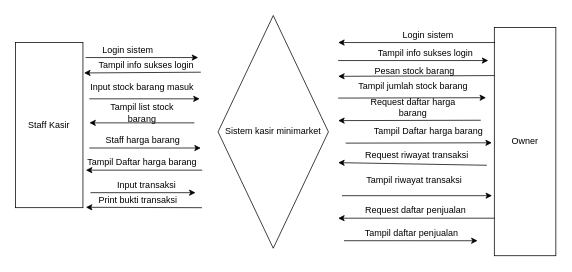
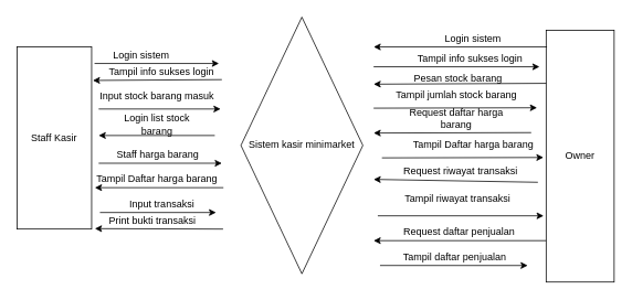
  <mxCell id="0" />
  <mxCell id="1" parent="0" />
  <mxCell id="2" value="Staff Kasir" style="rounded=0;whiteSpace=wrap;html=1;" vertex="1" parent="1"><mxGeometry x="20" y="56" width="90" height="220" as="geometry" /></mxCell>
  <mxCell id="3" value="Owner" style="rounded=0;whiteSpace=wrap;html=1;" vertex="1" parent="1"><mxGeometry x="658" y="36" width="82" height="304" as="geometry" /></mxCell>
  <mxCell id="4" value="" style="endArrow=classic;html=1;" edge="1" parent="1"><mxGeometry width="50" height="50" relative="1" as="geometry"><mxPoint x="118.5" y="131" as="sourcePoint" /><mxPoint x="265.5" y="131" as="targetPoint" /></mxGeometry></mxCell>
  <mxCell id="5" value="Input transaksi" style="text;html=1;strokeColor=none;fillColor=none;align=center;verticalAlign=middle;whiteSpace=wrap;rounded=0;" vertex="1" parent="1"><mxGeometry x="135.14" y="236" width="120" height="20" as="geometry" /></mxCell>
  <mxCell id="6" value="" style="endArrow=classic;html=1;" edge="1" parent="1"><mxGeometry width="50" height="50" relative="1" as="geometry"><mxPoint x="450" y="130" as="sourcePoint" /><mxPoint x="647" y="129.5" as="targetPoint" /></mxGeometry></mxCell>
  <mxCell id="7" value="" style="endArrow=classic;html=1;exitX=1;exitY=1;exitDx=0;exitDy=0;" edge="1" parent="1" source="25"><mxGeometry width="50" height="50" relative="1" as="geometry"><mxPoint x="290.01" y="226" as="sourcePoint" /><mxPoint x="113.89" y="226" as="targetPoint" /></mxGeometry></mxCell>
- <mxCell id="8" value="Tampil list stock barang" style="text;html=1;strokeColor=none;fillColor=none;align=center;verticalAlign=middle;whiteSpace=wrap;rounded=0;" vertex="1" parent="1"><mxGeometry x="128.89" y="140" width="120" height="20" as="geometry" /></mxCell>
+ <mxCell id="8" value="Login list stock barang" style="text;html=1;strokeColor=none;fillColor=none;align=center;verticalAlign=middle;whiteSpace=wrap;rounded=0;" vertex="1" parent="1"><mxGeometry x="128.89" y="140" width="120" height="20" as="geometry" /></mxCell>
  <mxCell id="9" value="" style="endArrow=classic;html=1;" edge="1" parent="1"><mxGeometry width="50" height="50" relative="1" as="geometry"><mxPoint x="118.5" y="196.5" as="sourcePoint" /><mxPoint x="267" y="196.5" as="targetPoint" /></mxGeometry></mxCell>
  <mxCell id="10" value="Input stock barang masuk" style="text;html=1;strokeColor=none;fillColor=none;align=center;verticalAlign=middle;whiteSpace=wrap;rounded=0;" vertex="1" parent="1"><mxGeometry x="113.89" y="106" width="150" height="20" as="geometry" /></mxCell>
  <mxCell id="11" value="Tampil jumlah stock barang" style="text;html=1;strokeColor=none;fillColor=none;align=center;verticalAlign=middle;whiteSpace=wrap;rounded=0;" vertex="1" parent="1"><mxGeometry x="460" y="105" width="180" height="20" as="geometry" /></mxCell>
  <mxCell id="12" value="" style="endArrow=classic;html=1;entryX=-0.033;entryY=0.132;entryDx=0;entryDy=0;entryPerimeter=0;" edge="1" parent="1"><mxGeometry width="50" height="50" relative="1" as="geometry"><mxPoint x="460" y="190" as="sourcePoint" /><mxPoint x="654.77" y="189.54" as="targetPoint" /></mxGeometry></mxCell>
  <mxCell id="13" value="" style="endArrow=classic;html=1;entryX=-0.033;entryY=0.132;entryDx=0;entryDy=0;entryPerimeter=0;" edge="1" parent="1"><mxGeometry width="50" height="50" relative="1" as="geometry"><mxPoint x="457.71" y="320" as="sourcePoint" /><mxPoint x="635.75" y="320.04" as="targetPoint" /></mxGeometry></mxCell>
  <mxCell id="14" value="Tampil riwayat transaksi" style="text;html=1;strokeColor=none;fillColor=none;align=center;verticalAlign=middle;whiteSpace=wrap;rounded=0;" vertex="1" parent="1"><mxGeometry x="473" y="230" width="157" height="20" as="geometry" /></mxCell>
  <mxCell id="15" value="" style="endArrow=classic;html=1;" edge="1" parent="1"><mxGeometry width="50" height="50" relative="1" as="geometry"><mxPoint x="113.5" y="76" as="sourcePoint" /><mxPoint x="263.5" y="76" as="targetPoint" /></mxGeometry></mxCell>
  <mxCell id="16" value="Login sistem" style="text;html=1;strokeColor=none;fillColor=none;align=center;verticalAlign=middle;whiteSpace=wrap;rounded=0;" vertex="1" parent="1"><mxGeometry x="110" y="56" width="120" height="20" as="geometry" /></mxCell>
  <mxCell id="17" value="Login sistem" style="text;html=1;strokeColor=none;fillColor=none;align=center;verticalAlign=middle;whiteSpace=wrap;rounded=0;" vertex="1" parent="1"><mxGeometry x="510" y="36" width="120" height="20" as="geometry" /></mxCell>
  <mxCell id="18" value="" style="endArrow=classic;html=1;exitX=0.019;exitY=0.6;exitDx=0;exitDy=0;exitPerimeter=0;" edge="1" parent="1"><mxGeometry width="50" height="50" relative="1" as="geometry"><mxPoint x="659.02" y="56" as="sourcePoint" /><mxPoint x="450" y="56" as="targetPoint" /></mxGeometry></mxCell>
  <mxCell id="19" value="" style="endArrow=classic;html=1;" edge="1" parent="1"><mxGeometry width="50" height="50" relative="1" as="geometry"><mxPoint x="455" y="260" as="sourcePoint" /><mxPoint x="655" y="260" as="targetPoint" /></mxGeometry></mxCell>
  <mxCell id="20" value="Tampil Daftar harga barang" style="text;html=1;strokeColor=none;fillColor=none;align=center;verticalAlign=middle;whiteSpace=wrap;rounded=0;" vertex="1" parent="1"><mxGeometry x="491.5" y="164" width="157" height="20" as="geometry" /></mxCell>
  <mxCell id="21" value="" style="endArrow=classic;html=1;" edge="1" parent="1"><mxGeometry width="50" height="50" relative="1" as="geometry"><mxPoint x="120" y="256" as="sourcePoint" /><mxPoint x="260" y="256" as="targetPoint" /></mxGeometry></mxCell>
  <mxCell id="22" value="Staff harga barang" style="text;html=1;strokeColor=none;fillColor=none;align=center;verticalAlign=middle;whiteSpace=wrap;rounded=0;" vertex="1" parent="1"><mxGeometry x="130" y="176" width="120" height="20" as="geometry" /></mxCell>
  <mxCell id="23" value="" style="endArrow=classic;html=1;" edge="1" parent="1"><mxGeometry width="50" height="50" relative="1" as="geometry"><mxPoint x="648.04" y="219.5" as="sourcePoint" /><mxPoint x="450" y="216" as="targetPoint" /></mxGeometry></mxCell>
  <mxCell id="24" value="Request daftar penjualan&amp;nbsp;" style="text;html=1;strokeColor=none;fillColor=none;align=center;verticalAlign=middle;whiteSpace=wrap;rounded=0;" vertex="1" parent="1"><mxGeometry x="480" y="270" width="150" height="20" as="geometry" /></mxCell>
  <mxCell id="25" value="Tampil Daftar harga barang" style="text;html=1;strokeColor=none;fillColor=none;align=center;verticalAlign=middle;whiteSpace=wrap;rounded=0;" vertex="1" parent="1"><mxGeometry x="108.5" y="206" width="160.39" height="20" as="geometry" /></mxCell>
  <mxCell id="26" value="" style="endArrow=classic;html=1;" edge="1" parent="1"><mxGeometry width="50" height="50" relative="1" as="geometry"><mxPoint x="268.5" y="276" as="sourcePoint" /><mxPoint x="113.89" y="275.5" as="targetPoint" /></mxGeometry></mxCell>
  <mxCell id="27" value="" style="endArrow=classic;html=1;exitX=1;exitY=1;exitDx=0;exitDy=0;" edge="1" parent="1"><mxGeometry width="50" height="50" relative="1" as="geometry"><mxPoint x="267" y="95.5" as="sourcePoint" /><mxPoint x="111.5" y="96.5" as="targetPoint" /></mxGeometry></mxCell>
  <mxCell id="28" value="Tampil info sukses login" style="text;html=1;strokeColor=none;fillColor=none;align=center;verticalAlign=middle;whiteSpace=wrap;rounded=0;" vertex="1" parent="1"><mxGeometry x="130" y="76" width="128.5" height="20" as="geometry" /></mxCell>
  <mxCell id="29" value="" style="endArrow=classic;html=1;" edge="1" parent="1"><mxGeometry width="50" height="50" relative="1" as="geometry"><mxPoint x="258.5" y="163" as="sourcePoint" /><mxPoint x="118.5" y="163" as="targetPoint" /></mxGeometry></mxCell>
  <mxCell id="30" value="Print bukti transaksi" style="text;html=1;strokeColor=none;fillColor=none;align=center;verticalAlign=middle;whiteSpace=wrap;rounded=0;" vertex="1" parent="1"><mxGeometry x="128.89" y="256" width="109.11" height="20" as="geometry" /></mxCell>
  <mxCell id="31" value="" style="endArrow=classic;html=1;" edge="1" parent="1"><mxGeometry width="50" height="50" relative="1" as="geometry"><mxPoint x="450" y="80" as="sourcePoint" /><mxPoint x="650" y="80" as="targetPoint" /></mxGeometry></mxCell>
  <mxCell id="32" value="" style="endArrow=classic;html=1;exitX=1;exitY=1;exitDx=0;exitDy=0;" edge="1" parent="1"><mxGeometry width="50" height="50" relative="1" as="geometry"><mxPoint x="658" y="100" as="sourcePoint" /><mxPoint x="450" y="101" as="targetPoint" /></mxGeometry></mxCell>
  <mxCell id="33" value="Tampil info sukses login" style="text;html=1;strokeColor=none;fillColor=none;align=center;verticalAlign=middle;whiteSpace=wrap;rounded=0;" vertex="1" parent="1"><mxGeometry x="501.5" y="60" width="128.5" height="20" as="geometry" /></mxCell>
  <mxCell id="34" value="Pesan stock barang" style="text;html=1;strokeColor=none;fillColor=none;align=center;verticalAlign=middle;whiteSpace=wrap;rounded=0;" vertex="1" parent="1"><mxGeometry x="491.5" y="85" width="120" height="20" as="geometry" /></mxCell>
  <mxCell id="35" value="Request riwayat transaksi" style="text;html=1;strokeColor=none;fillColor=none;align=center;verticalAlign=middle;whiteSpace=wrap;rounded=0;" vertex="1" parent="1"><mxGeometry x="470" y="196" width="170" height="20" as="geometry" /></mxCell>
  <mxCell id="36" value="" style="endArrow=classic;html=1;" edge="1" parent="1"><mxGeometry width="50" height="50" relative="1" as="geometry"><mxPoint x="640" y="159.5" as="sourcePoint" /><mxPoint x="450" y="160" as="targetPoint" /></mxGeometry></mxCell>
  <mxCell id="37" value="Request daftar harga barang" style="text;html=1;strokeColor=none;fillColor=none;align=center;verticalAlign=middle;whiteSpace=wrap;rounded=0;" vertex="1" parent="1"><mxGeometry x="480" y="130" width="140" height="26" as="geometry" /></mxCell>
  <mxCell id="38" value="" style="endArrow=classic;html=1;" edge="1" parent="1"><mxGeometry width="50" height="50" relative="1" as="geometry"><mxPoint x="658" y="290" as="sourcePoint" /><mxPoint x="449.96" y="290" as="targetPoint" /></mxGeometry></mxCell>
  <mxCell id="39" value="Tampil daftar penjualan" style="text;html=1;strokeColor=none;fillColor=none;align=center;verticalAlign=middle;whiteSpace=wrap;rounded=0;" vertex="1" parent="1"><mxGeometry x="473" y="300" width="150" height="20" as="geometry" /></mxCell>
  <mxCell id="40" value="&lt;span style=&quot;white-space: normal&quot;&gt;Sistem kasir minimarket&lt;/span&gt;" style="rhombus;whiteSpace=wrap;html=1;" vertex="1" parent="1"><mxGeometry x="290" y="20" width="147" height="310" as="geometry" /></mxCell>
